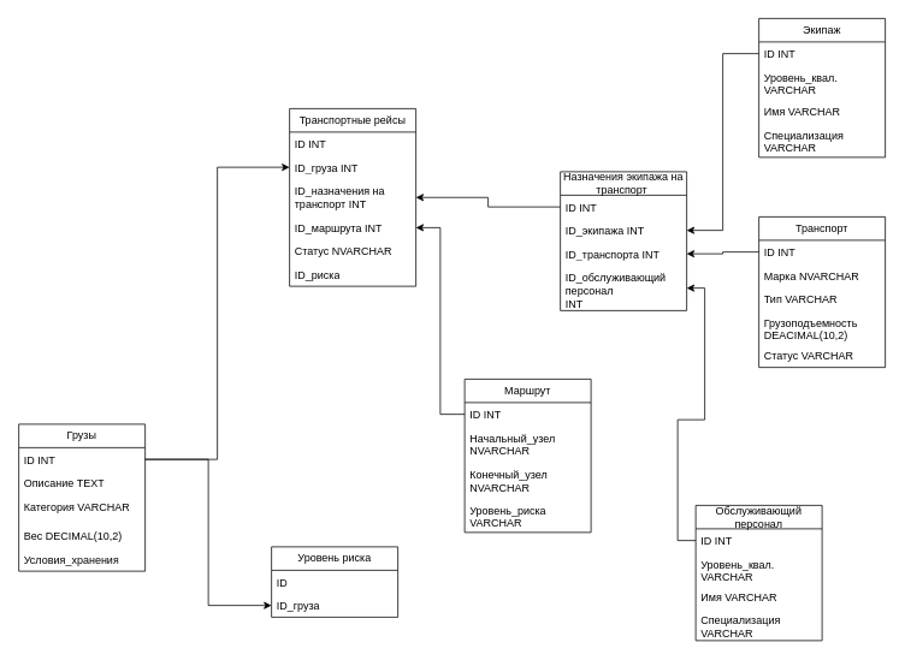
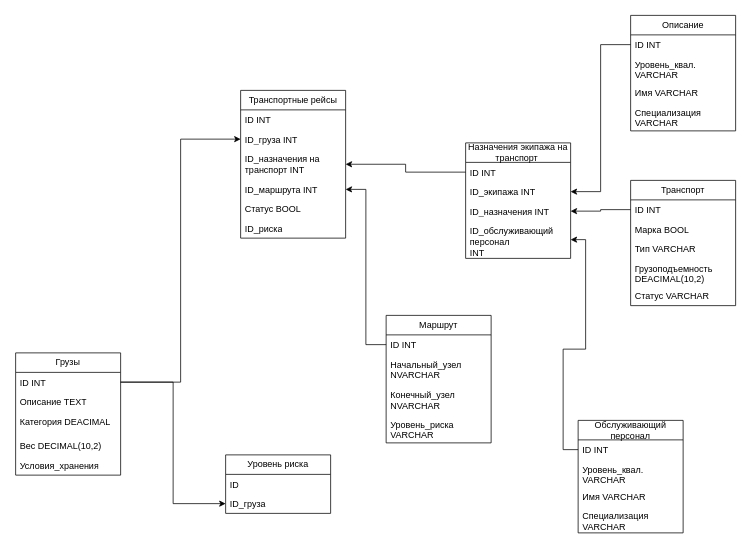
  <mxCell id="0" />
  <mxCell id="1" parent="0" />
  <mxCell id="2" value="Грузы" style="swimlane;fontStyle=0;childLayout=stackLayout;horizontal=1;startSize=26;fillColor=none;horizontalStack=0;resizeParent=1;resizeParentMax=0;resizeLast=0;collapsible=1;marginBottom=0;whiteSpace=wrap;html=1;" vertex="1" parent="1"><mxGeometry x="20" y="470" width="140" height="163" as="geometry" /></mxCell>
  <mxCell id="3" value="ID INT" style="text;strokeColor=none;fillColor=none;align=left;verticalAlign=top;spacingLeft=4;spacingRight=4;overflow=hidden;rotatable=0;points=[[0,0.5],[1,0.5]];portConstraint=eastwest;whiteSpace=wrap;html=1;" vertex="1" parent="2"><mxGeometry y="26" width="140" height="26" as="geometry" /></mxCell>
  <mxCell id="4" value="Описание TEXT" style="text;strokeColor=none;fillColor=none;align=left;verticalAlign=top;spacingLeft=4;spacingRight=4;overflow=hidden;rotatable=0;points=[[0,0.5],[1,0.5]];portConstraint=eastwest;whiteSpace=wrap;html=1;" vertex="1" parent="2"><mxGeometry y="52" width="140" height="26" as="geometry" /></mxCell>
- <mxCell id="5" value="Категория VARCHAR&lt;div&gt;&lt;br&gt;&lt;/div&gt;" style="text;strokeColor=none;fillColor=none;align=left;verticalAlign=top;spacingLeft=4;spacingRight=4;overflow=hidden;rotatable=0;points=[[0,0.5],[1,0.5]];portConstraint=eastwest;whiteSpace=wrap;html=1;" vertex="1" parent="2"><mxGeometry y="78" width="140" height="33" as="geometry" /></mxCell>
+ <mxCell id="5" value="Категория DEACIMAL&lt;div&gt;&lt;br&gt;&lt;/div&gt;" style="text;strokeColor=none;fillColor=none;align=left;verticalAlign=top;spacingLeft=4;spacingRight=4;overflow=hidden;rotatable=0;points=[[0,0.5],[1,0.5]];portConstraint=eastwest;whiteSpace=wrap;html=1;" vertex="1" parent="2"><mxGeometry y="78" width="140" height="33" as="geometry" /></mxCell>
  <mxCell id="6" value="Вес DECIMAL(10,2)" style="text;strokeColor=none;fillColor=none;align=left;verticalAlign=top;spacingLeft=4;spacingRight=4;overflow=hidden;rotatable=0;points=[[0,0.5],[1,0.5]];portConstraint=eastwest;whiteSpace=wrap;html=1;" vertex="1" parent="2"><mxGeometry y="111" width="140" height="26" as="geometry" /></mxCell>
  <mxCell id="7" value="Условия_хранения&lt;div&gt;&lt;br&gt;&lt;/div&gt;" style="text;strokeColor=none;fillColor=none;align=left;verticalAlign=top;spacingLeft=4;spacingRight=4;overflow=hidden;rotatable=0;points=[[0,0.5],[1,0.5]];portConstraint=eastwest;whiteSpace=wrap;html=1;" vertex="1" parent="2"><mxGeometry y="137" width="140" height="26" as="geometry" /></mxCell>
  <mxCell id="8" value="Назначения экипажа на транспорт&amp;nbsp;" style="swimlane;fontStyle=0;childLayout=stackLayout;horizontal=1;startSize=26;fillColor=none;horizontalStack=0;resizeParent=1;resizeParentMax=0;resizeLast=0;collapsible=1;marginBottom=0;whiteSpace=wrap;html=1;" vertex="1" parent="1"><mxGeometry x="620" y="190" width="140" height="154" as="geometry" /></mxCell>
  <mxCell id="9" value="ID INT" style="text;strokeColor=none;fillColor=none;align=left;verticalAlign=top;spacingLeft=4;spacingRight=4;overflow=hidden;rotatable=0;points=[[0,0.5],[1,0.5]];portConstraint=eastwest;whiteSpace=wrap;html=1;" vertex="1" parent="8"><mxGeometry y="26" width="140" height="26" as="geometry" /></mxCell>
  <mxCell id="10" value="ID_экипажа INT" style="text;strokeColor=none;fillColor=none;align=left;verticalAlign=top;spacingLeft=4;spacingRight=4;overflow=hidden;rotatable=0;points=[[0,0.5],[1,0.5]];portConstraint=eastwest;whiteSpace=wrap;html=1;" vertex="1" parent="8"><mxGeometry y="52" width="140" height="26" as="geometry" /></mxCell>
- <mxCell id="11" value="ID_транспорта INT" style="text;strokeColor=none;fillColor=none;align=left;verticalAlign=top;spacingLeft=4;spacingRight=4;overflow=hidden;rotatable=0;points=[[0,0.5],[1,0.5]];portConstraint=eastwest;whiteSpace=wrap;html=1;" vertex="1" parent="8"><mxGeometry y="78" width="140" height="26" as="geometry" /></mxCell>
+ <mxCell id="11" value="ID_назначения INT" style="text;strokeColor=none;fillColor=none;align=left;verticalAlign=top;spacingLeft=4;spacingRight=4;overflow=hidden;rotatable=0;points=[[0,0.5],[1,0.5]];portConstraint=eastwest;whiteSpace=wrap;html=1;" vertex="1" parent="8"><mxGeometry y="78" width="140" height="26" as="geometry" /></mxCell>
  <mxCell id="12" value="ID_обслуживающий персонал&lt;div&gt;INT&lt;/div&gt;" style="text;strokeColor=none;fillColor=none;align=left;verticalAlign=top;spacingLeft=4;spacingRight=4;overflow=hidden;rotatable=0;points=[[0,0.5],[1,0.5]];portConstraint=eastwest;whiteSpace=wrap;html=1;" vertex="1" parent="8"><mxGeometry y="104" width="140" height="50" as="geometry" /></mxCell>
  <mxCell id="13" value="Маршрут" style="swimlane;fontStyle=0;childLayout=stackLayout;horizontal=1;startSize=26;fillColor=none;horizontalStack=0;resizeParent=1;resizeParentMax=0;resizeLast=0;collapsible=1;marginBottom=0;whiteSpace=wrap;html=1;" vertex="1" parent="1"><mxGeometry x="514" y="420" width="140" height="170" as="geometry" /></mxCell>
  <mxCell id="14" value="ID INT" style="text;strokeColor=none;fillColor=none;align=left;verticalAlign=top;spacingLeft=4;spacingRight=4;overflow=hidden;rotatable=0;points=[[0,0.5],[1,0.5]];portConstraint=eastwest;whiteSpace=wrap;html=1;" vertex="1" parent="13"><mxGeometry y="26" width="140" height="26" as="geometry" /></mxCell>
  <mxCell id="15" value="Начальный_узел NVARCHAR" style="text;strokeColor=none;fillColor=none;align=left;verticalAlign=top;spacingLeft=4;spacingRight=4;overflow=hidden;rotatable=0;points=[[0,0.5],[1,0.5]];portConstraint=eastwest;whiteSpace=wrap;html=1;" vertex="1" parent="13"><mxGeometry y="52" width="140" height="41" as="geometry" /></mxCell>
  <mxCell id="16" value="Конечный_узел NVARCHAR" style="text;strokeColor=none;fillColor=none;align=left;verticalAlign=top;spacingLeft=4;spacingRight=4;overflow=hidden;rotatable=0;points=[[0,0.5],[1,0.5]];portConstraint=eastwest;whiteSpace=wrap;html=1;" vertex="1" parent="13"><mxGeometry y="93" width="140" height="39" as="geometry" /></mxCell>
  <mxCell id="17" value="Уровень_риска VARCHAR" style="text;strokeColor=none;fillColor=none;align=left;verticalAlign=top;spacingLeft=4;spacingRight=4;overflow=hidden;rotatable=0;points=[[0,0.5],[1,0.5]];portConstraint=eastwest;whiteSpace=wrap;html=1;" vertex="1" parent="13"><mxGeometry y="132" width="140" height="38" as="geometry" /></mxCell>
  <mxCell id="18" value="Транспорт" style="swimlane;fontStyle=0;childLayout=stackLayout;horizontal=1;startSize=26;fillColor=none;horizontalStack=0;resizeParent=1;resizeParentMax=0;resizeLast=0;collapsible=1;marginBottom=0;whiteSpace=wrap;html=1;" vertex="1" parent="1"><mxGeometry x="840" y="240" width="140" height="167" as="geometry" /></mxCell>
  <mxCell id="19" value="ID INT" style="text;strokeColor=none;fillColor=none;align=left;verticalAlign=top;spacingLeft=4;spacingRight=4;overflow=hidden;rotatable=0;points=[[0,0.5],[1,0.5]];portConstraint=eastwest;whiteSpace=wrap;html=1;" vertex="1" parent="18"><mxGeometry y="26" width="140" height="26" as="geometry" /></mxCell>
- <mxCell id="20" value="Марка NVARCHAR" style="text;strokeColor=none;fillColor=none;align=left;verticalAlign=top;spacingLeft=4;spacingRight=4;overflow=hidden;rotatable=0;points=[[0,0.5],[1,0.5]];portConstraint=eastwest;whiteSpace=wrap;html=1;" vertex="1" parent="18"><mxGeometry y="52" width="140" height="26" as="geometry" /></mxCell>
+ <mxCell id="20" value="Марка BOOL" style="text;strokeColor=none;fillColor=none;align=left;verticalAlign=top;spacingLeft=4;spacingRight=4;overflow=hidden;rotatable=0;points=[[0,0.5],[1,0.5]];portConstraint=eastwest;whiteSpace=wrap;html=1;" vertex="1" parent="18"><mxGeometry y="52" width="140" height="26" as="geometry" /></mxCell>
  <mxCell id="21" value="Тип VARCHAR" style="text;strokeColor=none;fillColor=none;align=left;verticalAlign=top;spacingLeft=4;spacingRight=4;overflow=hidden;rotatable=0;points=[[0,0.5],[1,0.5]];portConstraint=eastwest;whiteSpace=wrap;html=1;" vertex="1" parent="18"><mxGeometry y="78" width="140" height="26" as="geometry" /></mxCell>
  <mxCell id="22" value="Грузоподъемность DEACIMAL(10,2)" style="text;strokeColor=none;fillColor=none;align=left;verticalAlign=top;spacingLeft=4;spacingRight=4;overflow=hidden;rotatable=0;points=[[0,0.5],[1,0.5]];portConstraint=eastwest;whiteSpace=wrap;html=1;" vertex="1" parent="18"><mxGeometry y="104" width="140" height="37" as="geometry" /></mxCell>
  <mxCell id="23" value="Статус VARCHAR" style="text;strokeColor=none;fillColor=none;align=left;verticalAlign=top;spacingLeft=4;spacingRight=4;overflow=hidden;rotatable=0;points=[[0,0.5],[1,0.5]];portConstraint=eastwest;whiteSpace=wrap;html=1;" vertex="1" parent="18"><mxGeometry y="141" width="140" height="26" as="geometry" /></mxCell>
- <mxCell id="24" value="Экипаж" style="swimlane;fontStyle=0;childLayout=stackLayout;horizontal=1;startSize=26;fillColor=none;horizontalStack=0;resizeParent=1;resizeParentMax=0;resizeLast=0;collapsible=1;marginBottom=0;whiteSpace=wrap;html=1;" vertex="1" parent="1"><mxGeometry x="840" y="20" width="140" height="154" as="geometry" /></mxCell>
+ <mxCell id="24" value="Описание" style="swimlane;fontStyle=0;childLayout=stackLayout;horizontal=1;startSize=26;fillColor=none;horizontalStack=0;resizeParent=1;resizeParentMax=0;resizeLast=0;collapsible=1;marginBottom=0;whiteSpace=wrap;html=1;" vertex="1" parent="1"><mxGeometry x="840" y="20" width="140" height="154" as="geometry" /></mxCell>
  <mxCell id="25" value="ID INT" style="text;strokeColor=none;fillColor=none;align=left;verticalAlign=top;spacingLeft=4;spacingRight=4;overflow=hidden;rotatable=0;points=[[0,0.5],[1,0.5]];portConstraint=eastwest;whiteSpace=wrap;html=1;" vertex="1" parent="24"><mxGeometry y="26" width="140" height="26" as="geometry" /></mxCell>
  <mxCell id="26" value="Уровень_квал. VARCHAR" style="text;strokeColor=none;fillColor=none;align=left;verticalAlign=top;spacingLeft=4;spacingRight=4;overflow=hidden;rotatable=0;points=[[0,0.5],[1,0.5]];portConstraint=eastwest;whiteSpace=wrap;html=1;" vertex="1" parent="24"><mxGeometry y="52" width="140" height="38" as="geometry" /></mxCell>
  <mxCell id="27" value="Имя VARCHAR" style="text;strokeColor=none;fillColor=none;align=left;verticalAlign=top;spacingLeft=4;spacingRight=4;overflow=hidden;rotatable=0;points=[[0,0.5],[1,0.5]];portConstraint=eastwest;whiteSpace=wrap;html=1;" vertex="1" parent="24"><mxGeometry y="90" width="140" height="26" as="geometry" /></mxCell>
  <mxCell id="28" value="Специализация VARCHAR" style="text;strokeColor=none;fillColor=none;align=left;verticalAlign=top;spacingLeft=4;spacingRight=4;overflow=hidden;rotatable=0;points=[[0,0.5],[1,0.5]];portConstraint=eastwest;whiteSpace=wrap;html=1;" vertex="1" parent="24"><mxGeometry y="116" width="140" height="38" as="geometry" /></mxCell>
  <mxCell id="29" value="Обслуживающий персонал" style="swimlane;fontStyle=0;childLayout=stackLayout;horizontal=1;startSize=26;fillColor=none;horizontalStack=0;resizeParent=1;resizeParentMax=0;resizeLast=0;collapsible=1;marginBottom=0;whiteSpace=wrap;html=1;" vertex="1" parent="1"><mxGeometry x="770" y="560" width="140" height="150" as="geometry" /></mxCell>
  <mxCell id="30" value="ID INT" style="text;strokeColor=none;fillColor=none;align=left;verticalAlign=top;spacingLeft=4;spacingRight=4;overflow=hidden;rotatable=0;points=[[0,0.5],[1,0.5]];portConstraint=eastwest;whiteSpace=wrap;html=1;" vertex="1" parent="29"><mxGeometry y="26" width="140" height="26" as="geometry" /></mxCell>
  <mxCell id="31" value="Уровень_квал. VARCHAR" style="text;strokeColor=none;fillColor=none;align=left;verticalAlign=top;spacingLeft=4;spacingRight=4;overflow=hidden;rotatable=0;points=[[0,0.5],[1,0.5]];portConstraint=eastwest;whiteSpace=wrap;html=1;" vertex="1" parent="29"><mxGeometry y="52" width="140" height="36" as="geometry" /></mxCell>
  <mxCell id="32" value="Имя VARCHAR" style="text;strokeColor=none;fillColor=none;align=left;verticalAlign=top;spacingLeft=4;spacingRight=4;overflow=hidden;rotatable=0;points=[[0,0.5],[1,0.5]];portConstraint=eastwest;whiteSpace=wrap;html=1;" vertex="1" parent="29"><mxGeometry y="88" width="140" height="26" as="geometry" /></mxCell>
  <mxCell id="33" value="Специализация VARCHAR" style="text;strokeColor=none;fillColor=none;align=left;verticalAlign=top;spacingLeft=4;spacingRight=4;overflow=hidden;rotatable=0;points=[[0,0.5],[1,0.5]];portConstraint=eastwest;whiteSpace=wrap;html=1;" vertex="1" parent="29"><mxGeometry y="114" width="140" height="36" as="geometry" /></mxCell>
  <mxCell id="34" value="Транспортные рейсы" style="swimlane;fontStyle=0;childLayout=stackLayout;horizontal=1;startSize=26;fillColor=none;horizontalStack=0;resizeParent=1;resizeParentMax=0;resizeLast=0;collapsible=1;marginBottom=0;whiteSpace=wrap;html=1;" vertex="1" parent="1"><mxGeometry x="320" y="120" width="140" height="197" as="geometry" /></mxCell>
  <mxCell id="35" value="ID INT" style="text;strokeColor=none;fillColor=none;align=left;verticalAlign=top;spacingLeft=4;spacingRight=4;overflow=hidden;rotatable=0;points=[[0,0.5],[1,0.5]];portConstraint=eastwest;whiteSpace=wrap;html=1;" vertex="1" parent="34"><mxGeometry y="26" width="140" height="26" as="geometry" /></mxCell>
  <mxCell id="36" value="ID_груза INT" style="text;strokeColor=none;fillColor=none;align=left;verticalAlign=top;spacingLeft=4;spacingRight=4;overflow=hidden;rotatable=0;points=[[0,0.5],[1,0.5]];portConstraint=eastwest;whiteSpace=wrap;html=1;" vertex="1" parent="34"><mxGeometry y="52" width="140" height="26" as="geometry" /></mxCell>
  <mxCell id="37" value="ID_назначения на транспорт INT" style="text;strokeColor=none;fillColor=none;align=left;verticalAlign=top;spacingLeft=4;spacingRight=4;overflow=hidden;rotatable=0;points=[[0,0.5],[1,0.5]];portConstraint=eastwest;whiteSpace=wrap;html=1;" vertex="1" parent="34"><mxGeometry y="78" width="140" height="41" as="geometry" /></mxCell>
  <mxCell id="38" value="ID_маршрута INT" style="text;strokeColor=none;fillColor=none;align=left;verticalAlign=top;spacingLeft=4;spacingRight=4;overflow=hidden;rotatable=0;points=[[0,0.5],[1,0.5]];portConstraint=eastwest;whiteSpace=wrap;html=1;" vertex="1" parent="34"><mxGeometry y="119" width="140" height="26" as="geometry" /></mxCell>
- <mxCell id="39" value="Статус NVARCHAR" style="text;strokeColor=none;fillColor=none;align=left;verticalAlign=top;spacingLeft=4;spacingRight=4;overflow=hidden;rotatable=0;points=[[0,0.5],[1,0.5]];portConstraint=eastwest;whiteSpace=wrap;html=1;" vertex="1" parent="34"><mxGeometry y="145" width="140" height="26" as="geometry" /></mxCell>
+ <mxCell id="39" value="Статус BOOL" style="text;strokeColor=none;fillColor=none;align=left;verticalAlign=top;spacingLeft=4;spacingRight=4;overflow=hidden;rotatable=0;points=[[0,0.5],[1,0.5]];portConstraint=eastwest;whiteSpace=wrap;html=1;" vertex="1" parent="34"><mxGeometry y="145" width="140" height="26" as="geometry" /></mxCell>
  <mxCell id="40" value="ID_риска" style="text;strokeColor=none;fillColor=none;align=left;verticalAlign=top;spacingLeft=4;spacingRight=4;overflow=hidden;rotatable=0;points=[[0,0.5],[1,0.5]];portConstraint=eastwest;whiteSpace=wrap;html=1;" vertex="1" parent="34"><mxGeometry y="171" width="140" height="26" as="geometry" /></mxCell>
  <mxCell id="41" style="edgeStyle=orthogonalEdgeStyle;rounded=0;orthogonalLoop=1;jettySize=auto;html=1;entryX=1;entryY=0.5;entryDx=0;entryDy=0;" edge="1" parent="1" source="19" target="11"><mxGeometry relative="1" as="geometry" /></mxCell>
  <mxCell id="42" style="edgeStyle=orthogonalEdgeStyle;rounded=0;orthogonalLoop=1;jettySize=auto;html=1;exitX=0;exitY=0.5;exitDx=0;exitDy=0;entryX=1;entryY=0.5;entryDx=0;entryDy=0;" edge="1" parent="1" source="25" target="10"><mxGeometry relative="1" as="geometry" /></mxCell>
  <mxCell id="43" style="edgeStyle=orthogonalEdgeStyle;rounded=0;orthogonalLoop=1;jettySize=auto;html=1;entryX=0;entryY=0.5;entryDx=0;entryDy=0;" edge="1" parent="1" source="3" target="36"><mxGeometry relative="1" as="geometry" /></mxCell>
  <mxCell id="44" style="edgeStyle=orthogonalEdgeStyle;rounded=0;orthogonalLoop=1;jettySize=auto;html=1;entryX=1;entryY=0.5;entryDx=0;entryDy=0;" edge="1" parent="1" source="14" target="38"><mxGeometry relative="1" as="geometry" /></mxCell>
  <mxCell id="45" style="edgeStyle=orthogonalEdgeStyle;rounded=0;orthogonalLoop=1;jettySize=auto;html=1;entryX=1;entryY=0.5;entryDx=0;entryDy=0;" edge="1" parent="1" source="30" target="12"><mxGeometry relative="1" as="geometry" /></mxCell>
  <mxCell id="46" style="edgeStyle=orthogonalEdgeStyle;rounded=0;orthogonalLoop=1;jettySize=auto;html=1;exitX=0;exitY=0.5;exitDx=0;exitDy=0;entryX=1;entryY=0.5;entryDx=0;entryDy=0;" edge="1" parent="1" source="9" target="37"><mxGeometry relative="1" as="geometry" /></mxCell>
  <mxCell id="47" value="Уровень риска" style="swimlane;fontStyle=0;childLayout=stackLayout;horizontal=1;startSize=26;fillColor=none;horizontalStack=0;resizeParent=1;resizeParentMax=0;resizeLast=0;collapsible=1;marginBottom=0;whiteSpace=wrap;html=1;" vertex="1" parent="1"><mxGeometry x="300" y="606" width="140" height="78" as="geometry" /></mxCell>
  <mxCell id="48" value="ID" style="text;strokeColor=none;fillColor=none;align=left;verticalAlign=top;spacingLeft=4;spacingRight=4;overflow=hidden;rotatable=0;points=[[0,0.5],[1,0.5]];portConstraint=eastwest;whiteSpace=wrap;html=1;" vertex="1" parent="47"><mxGeometry y="26" width="140" height="26" as="geometry" /></mxCell>
  <mxCell id="49" value="ID_груза" style="text;strokeColor=none;fillColor=none;align=left;verticalAlign=top;spacingLeft=4;spacingRight=4;overflow=hidden;rotatable=0;points=[[0,0.5],[1,0.5]];portConstraint=eastwest;whiteSpace=wrap;html=1;" vertex="1" parent="47"><mxGeometry y="52" width="140" height="26" as="geometry" /></mxCell>
  <mxCell id="50" style="edgeStyle=orthogonalEdgeStyle;rounded=0;orthogonalLoop=1;jettySize=auto;html=1;entryX=0;entryY=0.5;entryDx=0;entryDy=0;" edge="1" parent="1" source="3" target="49"><mxGeometry relative="1" as="geometry" /></mxCell>
